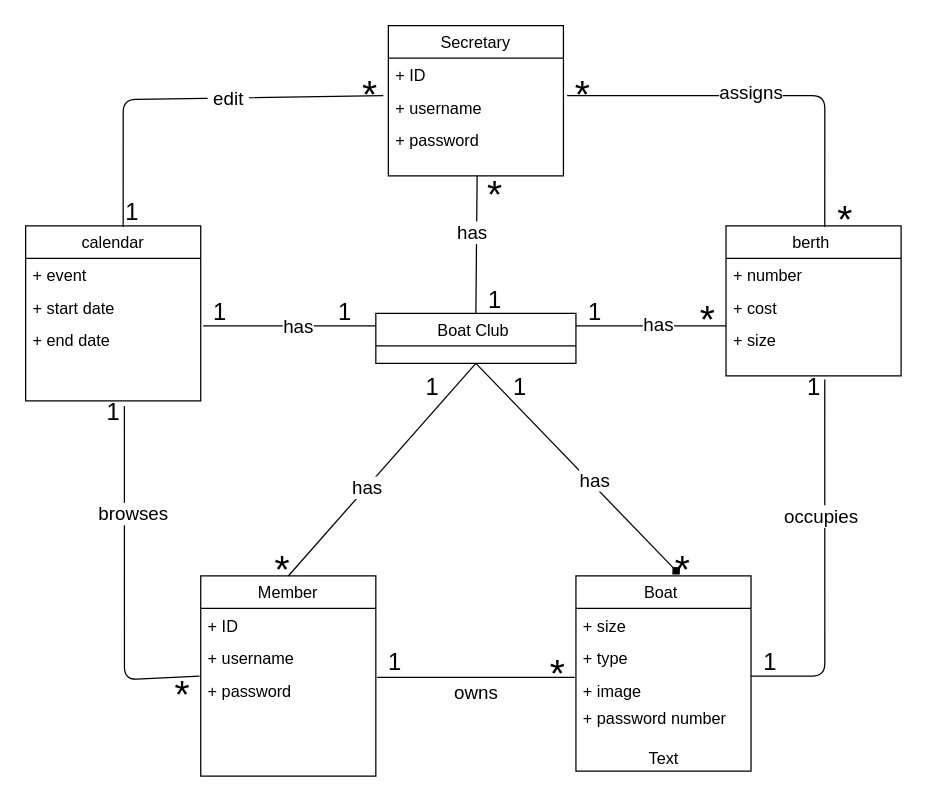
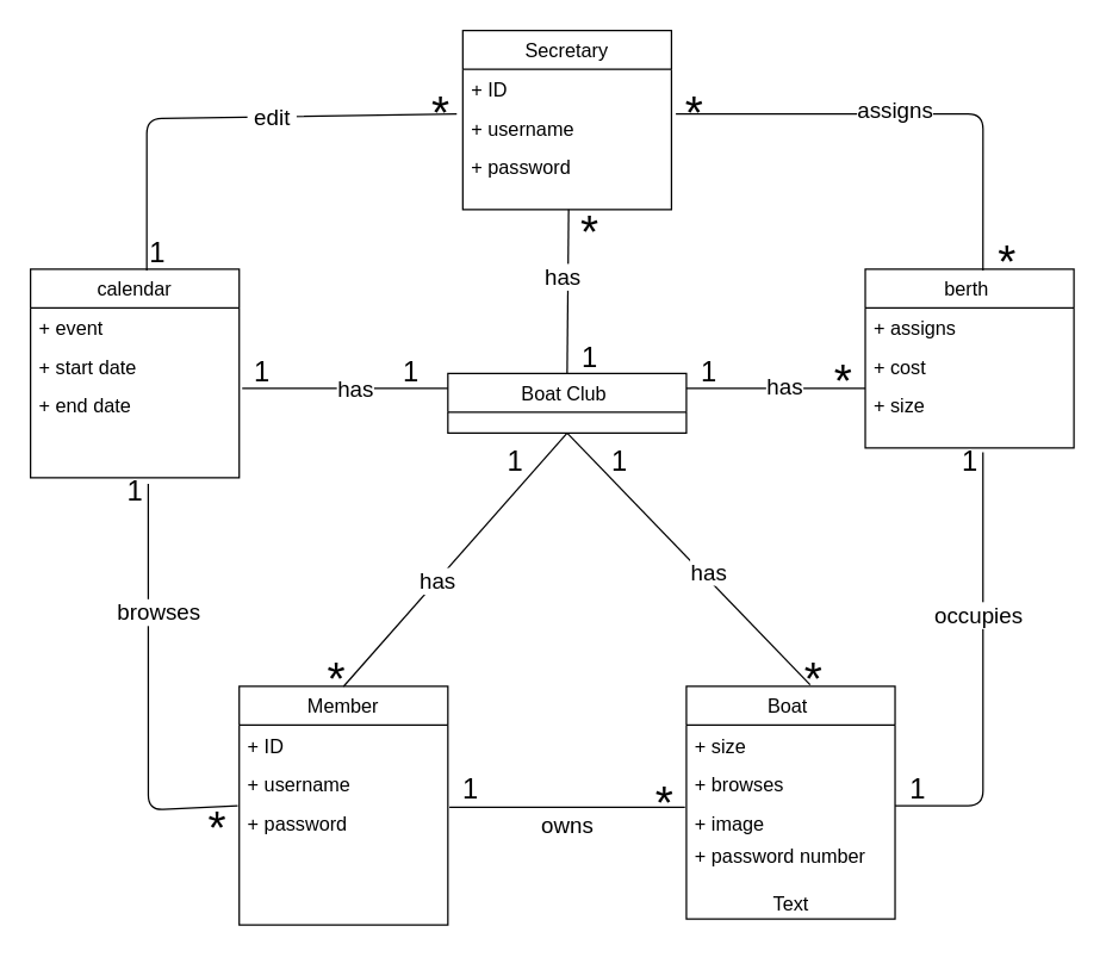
  <mxCell id="0" />
  <mxCell id="1" parent="0" />
  <mxCell id="2" value="calendar" style="swimlane;fontStyle=0;childLayout=stackLayout;horizontal=1;startSize=26;fillColor=none;horizontalStack=0;resizeParent=1;resizeParentMax=0;resizeLast=0;collapsible=1;marginBottom=0;fontSize=13;" vertex="1" parent="1"><mxGeometry x="20" y="180" width="140" height="140" as="geometry" /></mxCell>
  <mxCell id="3" value="+ event" style="text;strokeColor=none;fillColor=none;align=left;verticalAlign=top;spacingLeft=4;spacingRight=4;overflow=hidden;rotatable=0;points=[[0,0.5],[1,0.5]];portConstraint=eastwest;fontSize=13;" vertex="1" parent="2"><mxGeometry y="26" width="140" height="26" as="geometry" /></mxCell>
  <mxCell id="4" value="+ start date" style="text;strokeColor=none;fillColor=none;align=left;verticalAlign=top;spacingLeft=4;spacingRight=4;overflow=hidden;rotatable=0;points=[[0,0.5],[1,0.5]];portConstraint=eastwest;fontSize=13;" vertex="1" parent="2"><mxGeometry y="52" width="140" height="26" as="geometry" /></mxCell>
  <mxCell id="5" value="+ end date " style="text;strokeColor=none;fillColor=none;align=left;verticalAlign=top;spacingLeft=4;spacingRight=4;overflow=hidden;rotatable=0;points=[[0,0.5],[1,0.5]];portConstraint=eastwest;fontSize=13;" vertex="1" parent="2"><mxGeometry y="78" width="140" height="62" as="geometry" /></mxCell>
  <mxCell id="6" value="Member" style="swimlane;fontStyle=0;childLayout=stackLayout;horizontal=1;startSize=26;fillColor=none;horizontalStack=0;resizeParent=1;resizeParentMax=0;resizeLast=0;collapsible=1;marginBottom=0;fontSize=13;" vertex="1" parent="1"><mxGeometry x="160" y="460" width="140" height="160" as="geometry" /></mxCell>
  <mxCell id="7" value="+ ID" style="text;strokeColor=none;fillColor=none;align=left;verticalAlign=top;spacingLeft=4;spacingRight=4;overflow=hidden;rotatable=0;points=[[0,0.5],[1,0.5]];portConstraint=eastwest;fontSize=13;" vertex="1" parent="6"><mxGeometry y="26" width="140" height="26" as="geometry" /></mxCell>
  <mxCell id="8" value="+ username" style="text;strokeColor=none;fillColor=none;align=left;verticalAlign=top;spacingLeft=4;spacingRight=4;overflow=hidden;rotatable=0;points=[[0,0.5],[1,0.5]];portConstraint=eastwest;fontSize=13;" vertex="1" parent="6"><mxGeometry y="52" width="140" height="26" as="geometry" /></mxCell>
  <mxCell id="9" value="+ password" style="text;strokeColor=none;fillColor=none;align=left;verticalAlign=top;spacingLeft=4;spacingRight=4;overflow=hidden;rotatable=0;points=[[0,0.5],[1,0.5]];portConstraint=eastwest;fontSize=13;" vertex="1" parent="6"><mxGeometry y="78" width="140" height="82" as="geometry" /></mxCell>
  <mxCell id="10" value="Secretary" style="swimlane;fontStyle=0;childLayout=stackLayout;horizontal=1;startSize=26;fillColor=none;horizontalStack=0;resizeParent=1;resizeParentMax=0;resizeLast=0;collapsible=1;marginBottom=0;fontSize=13;" vertex="1" parent="1"><mxGeometry x="310" width="140" height="120" as="geometry" y="20" /></mxCell>
  <mxCell id="11" value="+ ID" style="text;strokeColor=none;fillColor=none;align=left;verticalAlign=top;spacingLeft=4;spacingRight=4;overflow=hidden;rotatable=0;points=[[0,0.5],[1,0.5]];portConstraint=eastwest;fontSize=13;" vertex="1" parent="10"><mxGeometry y="26" width="140" height="26" as="geometry" /></mxCell>
  <mxCell id="12" value="+ username" style="text;strokeColor=none;fillColor=none;align=left;verticalAlign=top;spacingLeft=4;spacingRight=4;overflow=hidden;rotatable=0;points=[[0,0.5],[1,0.5]];portConstraint=eastwest;fontSize=13;" vertex="1" parent="10"><mxGeometry y="52" width="140" height="26" as="geometry" /></mxCell>
  <mxCell id="13" value="+ password" style="text;strokeColor=none;fillColor=none;align=left;verticalAlign=top;spacingLeft=4;spacingRight=4;overflow=hidden;rotatable=0;points=[[0,0.5],[1,0.5]];portConstraint=eastwest;fontSize=13;" vertex="1" parent="10"><mxGeometry y="78" width="140" height="42" as="geometry" /></mxCell>
  <mxCell id="14" value="Boat Club " style="swimlane;fontStyle=0;childLayout=stackLayout;horizontal=1;startSize=26;fillColor=none;horizontalStack=0;resizeParent=1;resizeParentMax=0;resizeLast=0;collapsible=1;marginBottom=0;fontSize=13;" vertex="1" parent="1"><mxGeometry x="300" y="250" width="160" height="40" as="geometry" /></mxCell>
  <mxCell id="15" value="" style="endArrow=none;html=1;fontSize=13;entryX=0;entryY=0.25;entryDx=0;entryDy=0;" edge="1" parent="1" target="14"><mxGeometry width="50" height="50" relative="1" as="geometry"><mxPoint x="162" y="260" as="sourcePoint" /><mxPoint x="400" y="250" as="targetPoint" /></mxGeometry></mxCell>
  <mxCell id="16" value="&lt;font style=&quot;font-size: 15px&quot;&gt;has&lt;/font&gt;" style="edgeLabel;html=1;align=center;verticalAlign=middle;resizable=0;points=[];fontSize=13;" vertex="1" connectable="0" parent="15"><mxGeometry x="0.087" y="1" relative="1" as="geometry"><mxPoint as="offset" /></mxGeometry></mxCell>
  <mxCell id="17" value="" style="endArrow=none;html=1;fontSize=13;" edge="1" parent="1"><mxGeometry width="50" height="50" relative="1" as="geometry"><mxPoint x="460" y="260" as="sourcePoint" /><mxPoint x="580" y="260" as="targetPoint" /></mxGeometry></mxCell>
  <mxCell id="18" value="&lt;font style=&quot;font-size: 15px&quot;&gt;has&lt;/font&gt;" style="edgeLabel;html=1;align=center;verticalAlign=middle;resizable=0;points=[];fontSize=13;" vertex="1" connectable="0" parent="17"><mxGeometry x="0.083" y="-4" relative="1" as="geometry"><mxPoint y="-6" as="offset" /></mxGeometry></mxCell>
  <mxCell id="19" value="" style="endArrow=none;html=1;fontSize=13;exitX=0.5;exitY=0;exitDx=0;exitDy=0;" edge="1" parent="1" source="14"><mxGeometry width="50" height="50" relative="1" as="geometry"><mxPoint x="380" y="240" as="sourcePoint" /><mxPoint x="381" y="140" as="targetPoint" /></mxGeometry></mxCell>
  <mxCell id="20" value="&lt;font style=&quot;font-size: 15px&quot;&gt;has&lt;/font&gt;" style="edgeLabel;html=1;align=center;verticalAlign=middle;resizable=0;points=[];fontSize=13;" vertex="1" connectable="0" parent="19"><mxGeometry x="0.181" y="4" relative="1" as="geometry"><mxPoint as="offset" /></mxGeometry></mxCell>
  <mxCell id="21" value="" style="endArrow=none;html=1;fontSize=13;exitX=0.5;exitY=0;exitDx=0;exitDy=0;" edge="1" parent="1" source="6"><mxGeometry width="50" height="50" relative="1" as="geometry"><mxPoint x="350" y="310" as="sourcePoint" /><mxPoint x="380" y="290" as="targetPoint" /></mxGeometry></mxCell>
  <mxCell id="22" value="&lt;font style=&quot;font-size: 15px&quot;&gt;has&lt;/font&gt;" style="edgeLabel;html=1;align=center;verticalAlign=middle;resizable=0;points=[];fontSize=13;" vertex="1" connectable="0" parent="21"><mxGeometry x="-0.162" y="1" relative="1" as="geometry"><mxPoint as="offset" /></mxGeometry></mxCell>
- <mxCell id="23" value="" style="endArrow=diamond;html=1;fontSize=13;entryX=0.593;entryY=-0.007;entryDx=0;entryDy=0;entryPerimeter=0;exitX=0.5;exitY=1;exitDx=0;exitDy=0;" edge="1" parent="1" source="14" target="32"><mxGeometry width="50" height="50" relative="1" as="geometry"><mxPoint x="350" y="310" as="sourcePoint" /><mxPoint x="400" y="260" as="targetPoint" /></mxGeometry></mxCell>
+ <mxCell id="23" value="" style="endArrow=none;html=1;fontSize=13;entryX=0.593;entryY=-0.007;entryDx=0;entryDy=0;entryPerimeter=0;exitX=0.5;exitY=1;exitDx=0;exitDy=0;" edge="1" parent="1" source="14" target="32"><mxGeometry width="50" height="50" relative="1" as="geometry"><mxPoint x="350" y="310" as="sourcePoint" /><mxPoint x="400" y="260" as="targetPoint" /></mxGeometry></mxCell>
  <mxCell id="24" value="&lt;font style=&quot;font-size: 15px&quot;&gt;has&lt;/font&gt;" style="edgeLabel;html=1;align=center;verticalAlign=middle;resizable=0;points=[];fontSize=13;" vertex="1" connectable="0" parent="23"><mxGeometry x="0.126" y="4" relative="1" as="geometry"><mxPoint as="offset" /></mxGeometry></mxCell>
  <mxCell id="25" value="&lt;font style=&quot;font-size: 31px&quot;&gt;*&lt;/font&gt;" style="text;html=1;align=center;verticalAlign=middle;resizable=0;points=[];autosize=1;fontSize=13;" vertex="1" parent="1"><mxGeometry x="530" y="440" width="30" height="30" as="geometry" /></mxCell>
  <mxCell id="26" value="&lt;font style=&quot;font-size: 19px&quot;&gt;1&lt;/font&gt;" style="text;html=1;align=center;verticalAlign=middle;resizable=0;points=[];autosize=1;fontSize=13;" vertex="1" parent="1"><mxGeometry x="400" y="300" width="30" height="20" as="geometry" /></mxCell>
  <mxCell id="27" value="" style="endArrow=none;html=1;fontSize=13;entryX=-0.007;entryY=0.136;entryDx=0;entryDy=0;entryPerimeter=0;" edge="1" parent="1" target="35"><mxGeometry width="50" height="50" relative="1" as="geometry"><mxPoint x="301" y="541" as="sourcePoint" /><mxPoint x="390" y="420" as="targetPoint" /><Array as="points"><mxPoint x="450" y="541" /></Array></mxGeometry></mxCell>
  <mxCell id="28" value="&lt;font style=&quot;font-size: 31px&quot;&gt;*&lt;/font&gt;" style="text;html=1;align=center;verticalAlign=middle;resizable=0;points=[];autosize=1;fontSize=13;" vertex="1" parent="1"><mxGeometry x="430" y="523" width="30" height="30" as="geometry" /></mxCell>
  <mxCell id="29" value="&lt;font style=&quot;font-size: 19px&quot;&gt;1&lt;/font&gt;" style="text;html=1;align=center;verticalAlign=middle;resizable=0;points=[];autosize=1;fontSize=13;" vertex="1" parent="1"><mxGeometry x="300" y="520" width="30" height="20" as="geometry" /></mxCell>
  <mxCell id="30" value="&lt;font style=&quot;font-size: 19px&quot;&gt;1&lt;/font&gt;" style="text;html=1;align=center;verticalAlign=middle;resizable=0;points=[];autosize=1;fontSize=13;" vertex="1" parent="1"><mxGeometry x="330" y="300" width="30" height="20" as="geometry" /></mxCell>
  <mxCell id="31" value="&lt;font style=&quot;font-size: 31px&quot;&gt;*&lt;/font&gt;" style="text;html=1;align=center;verticalAlign=middle;resizable=0;points=[];autosize=1;fontSize=13;" vertex="1" parent="1"><mxGeometry x="210" y="440" width="30" height="30" as="geometry" /></mxCell>
  <mxCell id="32" value="Boat " style="swimlane;fontStyle=0;childLayout=stackLayout;horizontal=1;startSize=26;fillColor=none;horizontalStack=0;resizeParent=1;resizeParentMax=0;resizeLast=0;collapsible=1;marginBottom=0;fontSize=13;" vertex="1" parent="1"><mxGeometry x="460" y="460" width="140" height="156" as="geometry" /></mxCell>
  <mxCell id="33" value="+ size" style="text;strokeColor=none;fillColor=none;align=left;verticalAlign=top;spacingLeft=4;spacingRight=4;overflow=hidden;rotatable=0;points=[[0,0.5],[1,0.5]];portConstraint=eastwest;fontSize=13;" vertex="1" parent="32"><mxGeometry y="26" width="140" height="26" as="geometry" /></mxCell>
- <mxCell id="34" value="+ type" style="text;strokeColor=none;fillColor=none;align=left;verticalAlign=top;spacingLeft=4;spacingRight=4;overflow=hidden;rotatable=0;points=[[0,0.5],[1,0.5]];portConstraint=eastwest;fontSize=13;" vertex="1" parent="32"><mxGeometry y="52" width="140" height="26" as="geometry" /></mxCell>
+ <mxCell id="34" value="+ browses" style="text;strokeColor=none;fillColor=none;align=left;verticalAlign=top;spacingLeft=4;spacingRight=4;overflow=hidden;rotatable=0;points=[[0,0.5],[1,0.5]];portConstraint=eastwest;fontSize=13;" vertex="1" parent="32"><mxGeometry y="52" width="140" height="26" as="geometry" /></mxCell>
  <mxCell id="35" value="+ image" style="text;strokeColor=none;fillColor=none;align=left;verticalAlign=top;spacingLeft=4;spacingRight=4;overflow=hidden;rotatable=0;points=[[0,0.5],[1,0.5]];portConstraint=eastwest;fontSize=13;" vertex="1" parent="32"><mxGeometry y="78" width="140" height="22" as="geometry" /></mxCell>
  <mxCell id="36" value="+ password number" style="text;strokeColor=none;fillColor=none;align=left;verticalAlign=top;spacingLeft=4;spacingRight=4;overflow=hidden;rotatable=0;points=[[0,0.5],[1,0.5]];portConstraint=eastwest;fontSize=13;" vertex="1" parent="32"><mxGeometry y="100" width="140" height="36" as="geometry" /></mxCell>
  <mxCell id="37" value="Text" style="text;html=1;align=center;verticalAlign=middle;resizable=0;points=[];autosize=1;fontSize=13;" vertex="1" parent="32"><mxGeometry y="136" width="140" height="20" as="geometry" /></mxCell>
  <mxCell id="38" value="&lt;font style=&quot;font-size: 19px&quot;&gt;1&lt;/font&gt;" style="text;html=1;align=center;verticalAlign=middle;resizable=0;points=[];autosize=1;fontSize=13;" vertex="1" parent="1"><mxGeometry x="260" y="240" width="30" height="20" as="geometry" /></mxCell>
  <mxCell id="39" value="&lt;font style=&quot;font-size: 19px&quot;&gt;1&lt;/font&gt;" style="text;html=1;align=center;verticalAlign=middle;resizable=0;points=[];autosize=1;fontSize=13;" vertex="1" parent="1"><mxGeometry x="160" y="240" width="30" height="20" as="geometry" /></mxCell>
  <mxCell id="40" value="berth " style="swimlane;fontStyle=0;childLayout=stackLayout;horizontal=1;startSize=26;fillColor=none;horizontalStack=0;resizeParent=1;resizeParentMax=0;resizeLast=0;collapsible=1;marginBottom=0;fontSize=13;" vertex="1" parent="1"><mxGeometry x="580" y="180" width="140" height="120" as="geometry" /></mxCell>
- <mxCell id="41" value="+ number" style="text;strokeColor=none;fillColor=none;align=left;verticalAlign=top;spacingLeft=4;spacingRight=4;overflow=hidden;rotatable=0;points=[[0,0.5],[1,0.5]];portConstraint=eastwest;fontSize=13;" vertex="1" parent="40"><mxGeometry y="26" width="140" height="26" as="geometry" /></mxCell>
+ <mxCell id="41" value="+ assigns" style="text;strokeColor=none;fillColor=none;align=left;verticalAlign=top;spacingLeft=4;spacingRight=4;overflow=hidden;rotatable=0;points=[[0,0.5],[1,0.5]];portConstraint=eastwest;fontSize=13;" vertex="1" parent="40"><mxGeometry y="26" width="140" height="26" as="geometry" /></mxCell>
  <mxCell id="42" value="+ cost&#10;" style="text;strokeColor=none;fillColor=none;align=left;verticalAlign=top;spacingLeft=4;spacingRight=4;overflow=hidden;rotatable=0;points=[[0,0.5],[1,0.5]];portConstraint=eastwest;fontSize=13;" vertex="1" parent="40"><mxGeometry y="52" width="140" height="26" as="geometry" /></mxCell>
  <mxCell id="43" value="+ size" style="text;strokeColor=none;fillColor=none;align=left;verticalAlign=top;spacingLeft=4;spacingRight=4;overflow=hidden;rotatable=0;points=[[0,0.5],[1,0.5]];portConstraint=eastwest;fontSize=13;" vertex="1" parent="40"><mxGeometry y="78" width="140" height="42" as="geometry" /></mxCell>
  <mxCell id="44" value="&lt;font style=&quot;font-size: 19px&quot;&gt;1&lt;/font&gt;" style="text;html=1;align=center;verticalAlign=middle;resizable=0;points=[];autosize=1;fontSize=13;" vertex="1" parent="1"><mxGeometry x="460" y="240" width="30" height="20" as="geometry" /></mxCell>
  <mxCell id="45" value="&lt;font style=&quot;font-size: 31px&quot;&gt;*&lt;/font&gt;" style="text;html=1;align=center;verticalAlign=middle;resizable=0;points=[];autosize=1;fontSize=13;" vertex="1" parent="1"><mxGeometry x="550" y="240" width="30" height="30" as="geometry" /></mxCell>
  <mxCell id="46" value="&lt;font style=&quot;font-size: 31px&quot;&gt;*&lt;/font&gt;" style="text;html=1;align=center;verticalAlign=middle;resizable=0;points=[];autosize=1;fontSize=13;" vertex="1" parent="1"><mxGeometry x="380" y="140" width="30" height="30" as="geometry" /></mxCell>
  <mxCell id="47" value="&lt;font style=&quot;font-size: 19px&quot;&gt;1&lt;/font&gt;" style="text;html=1;align=center;verticalAlign=middle;resizable=0;points=[];autosize=1;fontSize=13;" vertex="1" parent="1"><mxGeometry x="380" y="230" width="30" height="20" as="geometry" /></mxCell>
  <mxCell id="48" value="" style="endArrow=none;html=1;fontSize=13;exitX=1;exitY=0.091;exitDx=0;exitDy=0;exitPerimeter=0;entryX=0.564;entryY=1.071;entryDx=0;entryDy=0;entryPerimeter=0;" edge="1" parent="1" source="35" target="43"><mxGeometry width="50" height="50" relative="1" as="geometry"><mxPoint x="360" y="450" as="sourcePoint" /><mxPoint x="700" y="540" as="targetPoint" /><Array as="points"><mxPoint x="659" y="540" /></Array></mxGeometry></mxCell>
  <mxCell id="49" value="&lt;font style=&quot;font-size: 15px&quot;&gt;occupies&lt;/font&gt;" style="edgeLabel;html=1;align=center;verticalAlign=middle;resizable=0;points=[];fontSize=13;" vertex="1" connectable="0" parent="48"><mxGeometry x="0.27" y="3" relative="1" as="geometry"><mxPoint as="offset" /></mxGeometry></mxCell>
  <mxCell id="50" value="&lt;font style=&quot;font-size: 19px&quot;&gt;1&lt;/font&gt;" style="text;html=1;align=center;verticalAlign=middle;resizable=0;points=[];autosize=1;fontSize=13;" vertex="1" parent="1"><mxGeometry x="600" y="520" width="30" height="20" as="geometry" /></mxCell>
  <mxCell id="51" value="&lt;font style=&quot;font-size: 19px&quot;&gt;1&lt;/font&gt;" style="text;html=1;align=center;verticalAlign=middle;resizable=0;points=[];autosize=1;fontSize=13;" vertex="1" parent="1"><mxGeometry x="635" y="300" width="30" height="20" as="geometry" /></mxCell>
  <mxCell id="52" value="&lt;font style=&quot;font-size: 15px&quot;&gt;owns&lt;/font&gt;" style="text;html=1;align=center;verticalAlign=middle;resizable=0;points=[];autosize=1;fontSize=13;" vertex="1" parent="1"><mxGeometry x="355" y="543" width="50" height="20" as="geometry" /></mxCell>
  <mxCell id="53" value="" style="endArrow=none;html=1;fontSize=13;entryX=-0.029;entryY=1.154;entryDx=0;entryDy=0;exitX=0.557;exitY=0.007;exitDx=0;exitDy=0;entryPerimeter=0;exitPerimeter=0;" edge="1" parent="1" source="2" target="11"><mxGeometry width="50" height="50" relative="1" as="geometry"><mxPoint x="350" y="320" as="sourcePoint" /><mxPoint x="400" y="270" as="targetPoint" /><Array as="points"><mxPoint x="98" y="79" /></Array></mxGeometry></mxCell>
  <mxCell id="54" value="&lt;font style=&quot;font-size: 15px&quot;&gt;&amp;nbsp;edit&amp;nbsp;&lt;/font&gt;" style="edgeLabel;html=1;align=center;verticalAlign=middle;resizable=0;points=[];fontSize=13;" vertex="1" connectable="0" parent="53"><mxGeometry x="0.2" relative="1" as="geometry"><mxPoint x="-1" as="offset" /></mxGeometry></mxCell>
  <mxCell id="55" value="&lt;font style=&quot;font-size: 31px&quot;&gt;*&lt;/font&gt;" style="text;html=1;align=center;verticalAlign=middle;resizable=0;points=[];autosize=1;fontSize=13;" vertex="1" parent="1"><mxGeometry x="280" y="60" width="30" height="30" as="geometry" /></mxCell>
  <mxCell id="56" value="&lt;font style=&quot;font-size: 19px&quot;&gt;1&lt;/font&gt;" style="text;html=1;align=center;verticalAlign=middle;resizable=0;points=[];autosize=1;fontSize=13;" vertex="1" parent="1"><mxGeometry x="90" y="160" width="30" height="20" as="geometry" /></mxCell>
  <mxCell id="57" value="" style="endArrow=none;html=1;fontSize=13;entryX=0.564;entryY=1.065;entryDx=0;entryDy=0;entryPerimeter=0;" edge="1" parent="1" target="5"><mxGeometry width="50" height="50" relative="1" as="geometry"><mxPoint x="159" y="540" as="sourcePoint" /><mxPoint x="450" y="410" as="targetPoint" /><Array as="points"><mxPoint x="99" y="543" /></Array></mxGeometry></mxCell>
  <mxCell id="58" value="&lt;font style=&quot;font-size: 15px&quot;&gt;browses&lt;/font&gt;" style="edgeLabel;html=1;align=center;verticalAlign=middle;resizable=0;points=[];fontSize=13;" vertex="1" connectable="0" parent="57"><mxGeometry x="0.069" y="3" relative="1" as="geometry"><mxPoint x="9.02" y="-44.08" as="offset" /></mxGeometry></mxCell>
  <mxCell id="59" value="&lt;font style=&quot;font-size: 31px&quot;&gt;*&lt;/font&gt;" style="text;html=1;align=center;verticalAlign=middle;resizable=0;points=[];autosize=1;fontSize=13;" vertex="1" parent="1"><mxGeometry x="130" y="540" width="30" height="30" as="geometry" /></mxCell>
  <mxCell id="60" value="&lt;font style=&quot;font-size: 19px&quot;&gt;1&lt;/font&gt;" style="text;html=1;align=center;verticalAlign=middle;resizable=0;points=[];autosize=1;fontSize=13;" vertex="1" parent="1"><mxGeometry x="75" y="320" width="30" height="20" as="geometry" /></mxCell>
  <mxCell id="61" value="" style="endArrow=none;html=1;fontSize=13;entryX=0.564;entryY=0.008;entryDx=0;entryDy=0;entryPerimeter=0;exitX=1.021;exitY=0.154;exitDx=0;exitDy=0;exitPerimeter=0;" edge="1" parent="1" source="12" target="40"><mxGeometry width="50" height="50" relative="1" as="geometry"><mxPoint x="410" y="270" as="sourcePoint" /><mxPoint x="460" y="220" as="targetPoint" /><Array as="points"><mxPoint x="659" y="76" /></Array></mxGeometry></mxCell>
  <mxCell id="62" value="&lt;font style=&quot;font-size: 15px&quot;&gt;assigns&lt;/font&gt;" style="edgeLabel;html=1;align=center;verticalAlign=middle;resizable=0;points=[];fontSize=13;" vertex="1" connectable="0" parent="61"><mxGeometry x="-0.196" relative="1" as="geometry"><mxPoint x="22.06" y="-4" as="offset" /></mxGeometry></mxCell>
  <mxCell id="63" value="&lt;font style=&quot;font-size: 31px&quot;&gt;*&lt;/font&gt;" style="text;html=1;align=center;verticalAlign=middle;resizable=0;points=[];autosize=1;fontSize=13;" vertex="1" parent="1"><mxGeometry x="450" y="60" width="30" height="30" as="geometry" /></mxCell>
  <mxCell id="64" value="&lt;font style=&quot;font-size: 31px&quot;&gt;*&lt;/font&gt;" style="text;html=1;align=center;verticalAlign=middle;resizable=0;points=[];autosize=1;fontSize=13;" vertex="1" parent="1"><mxGeometry x="660" y="160" width="30" height="30" as="geometry" /></mxCell>
